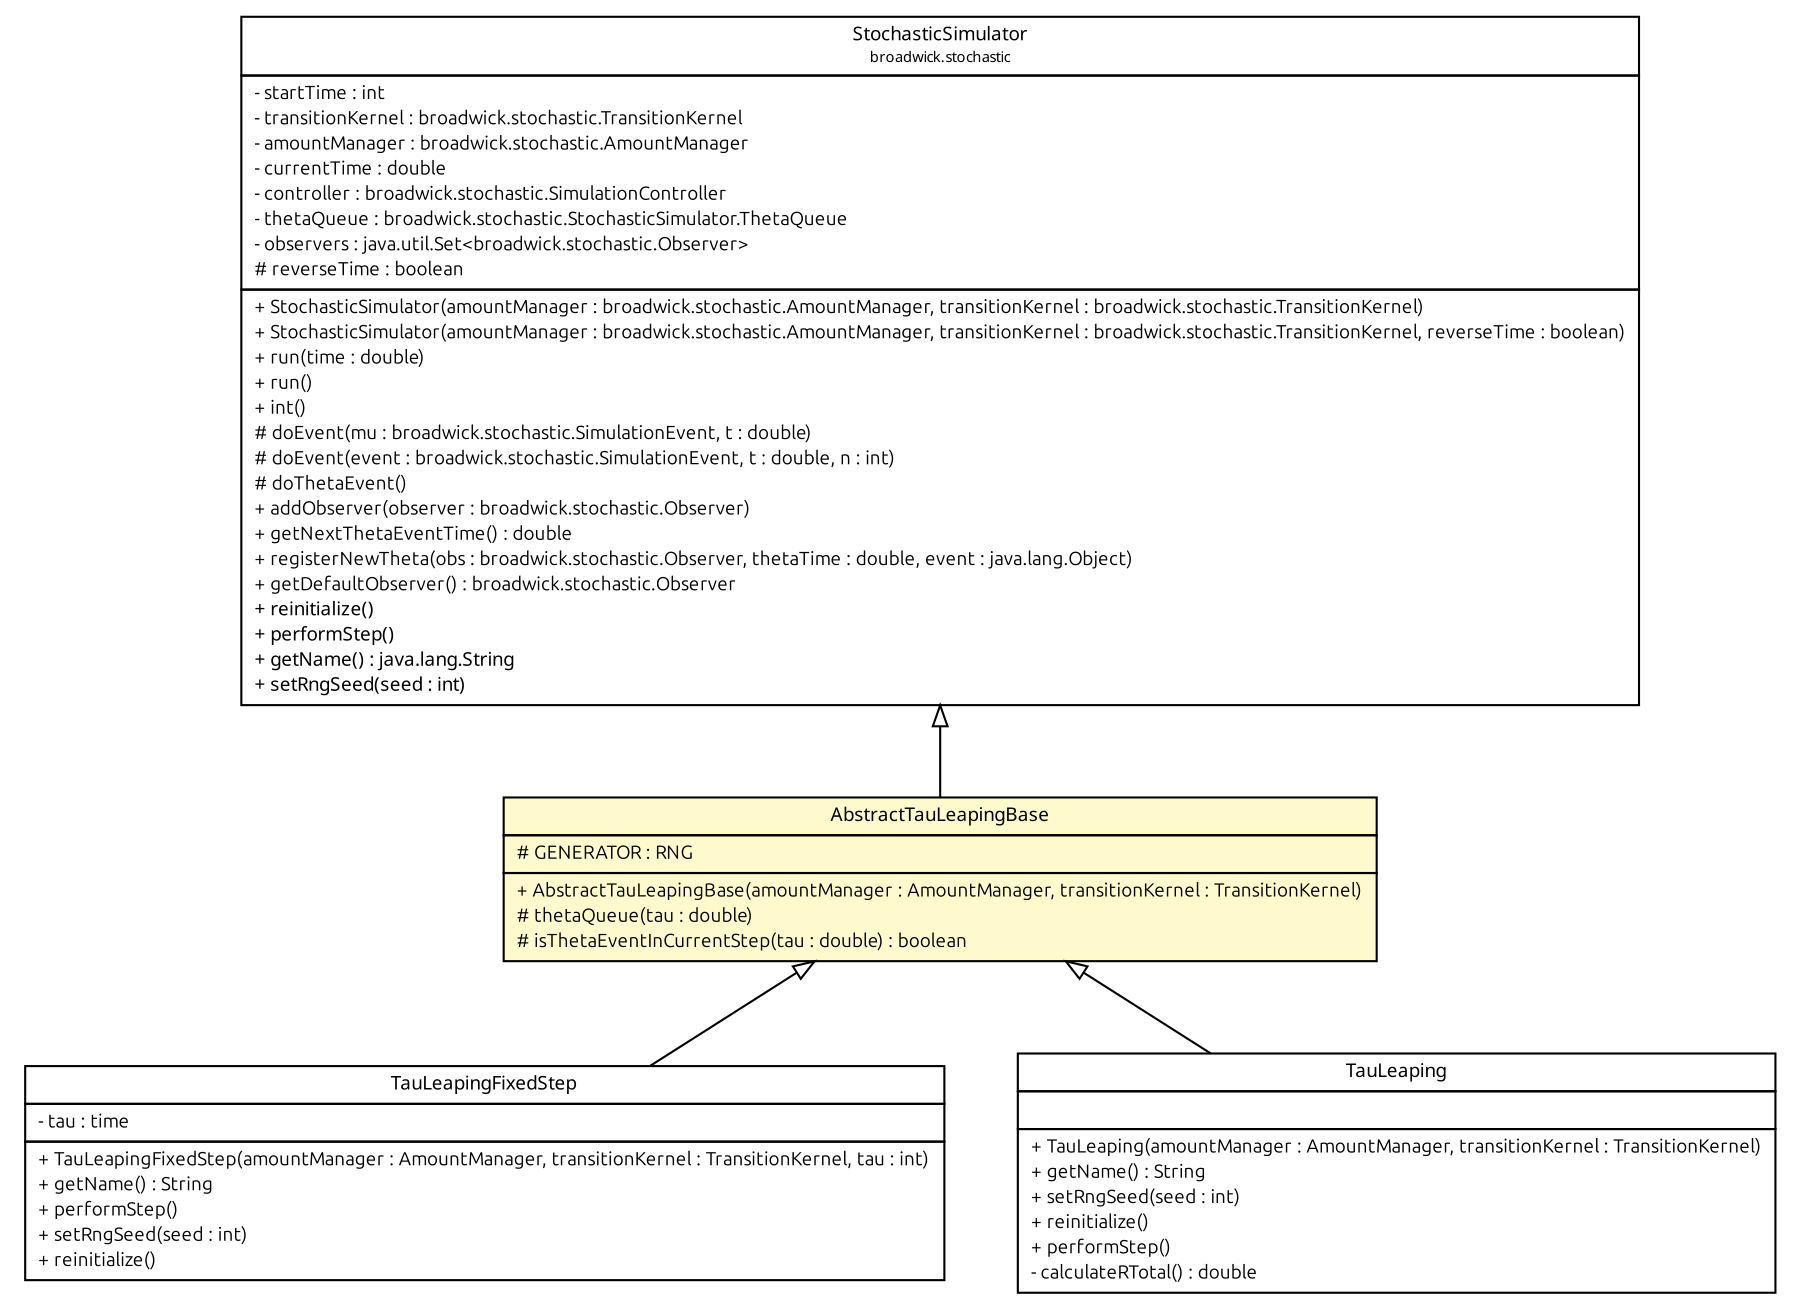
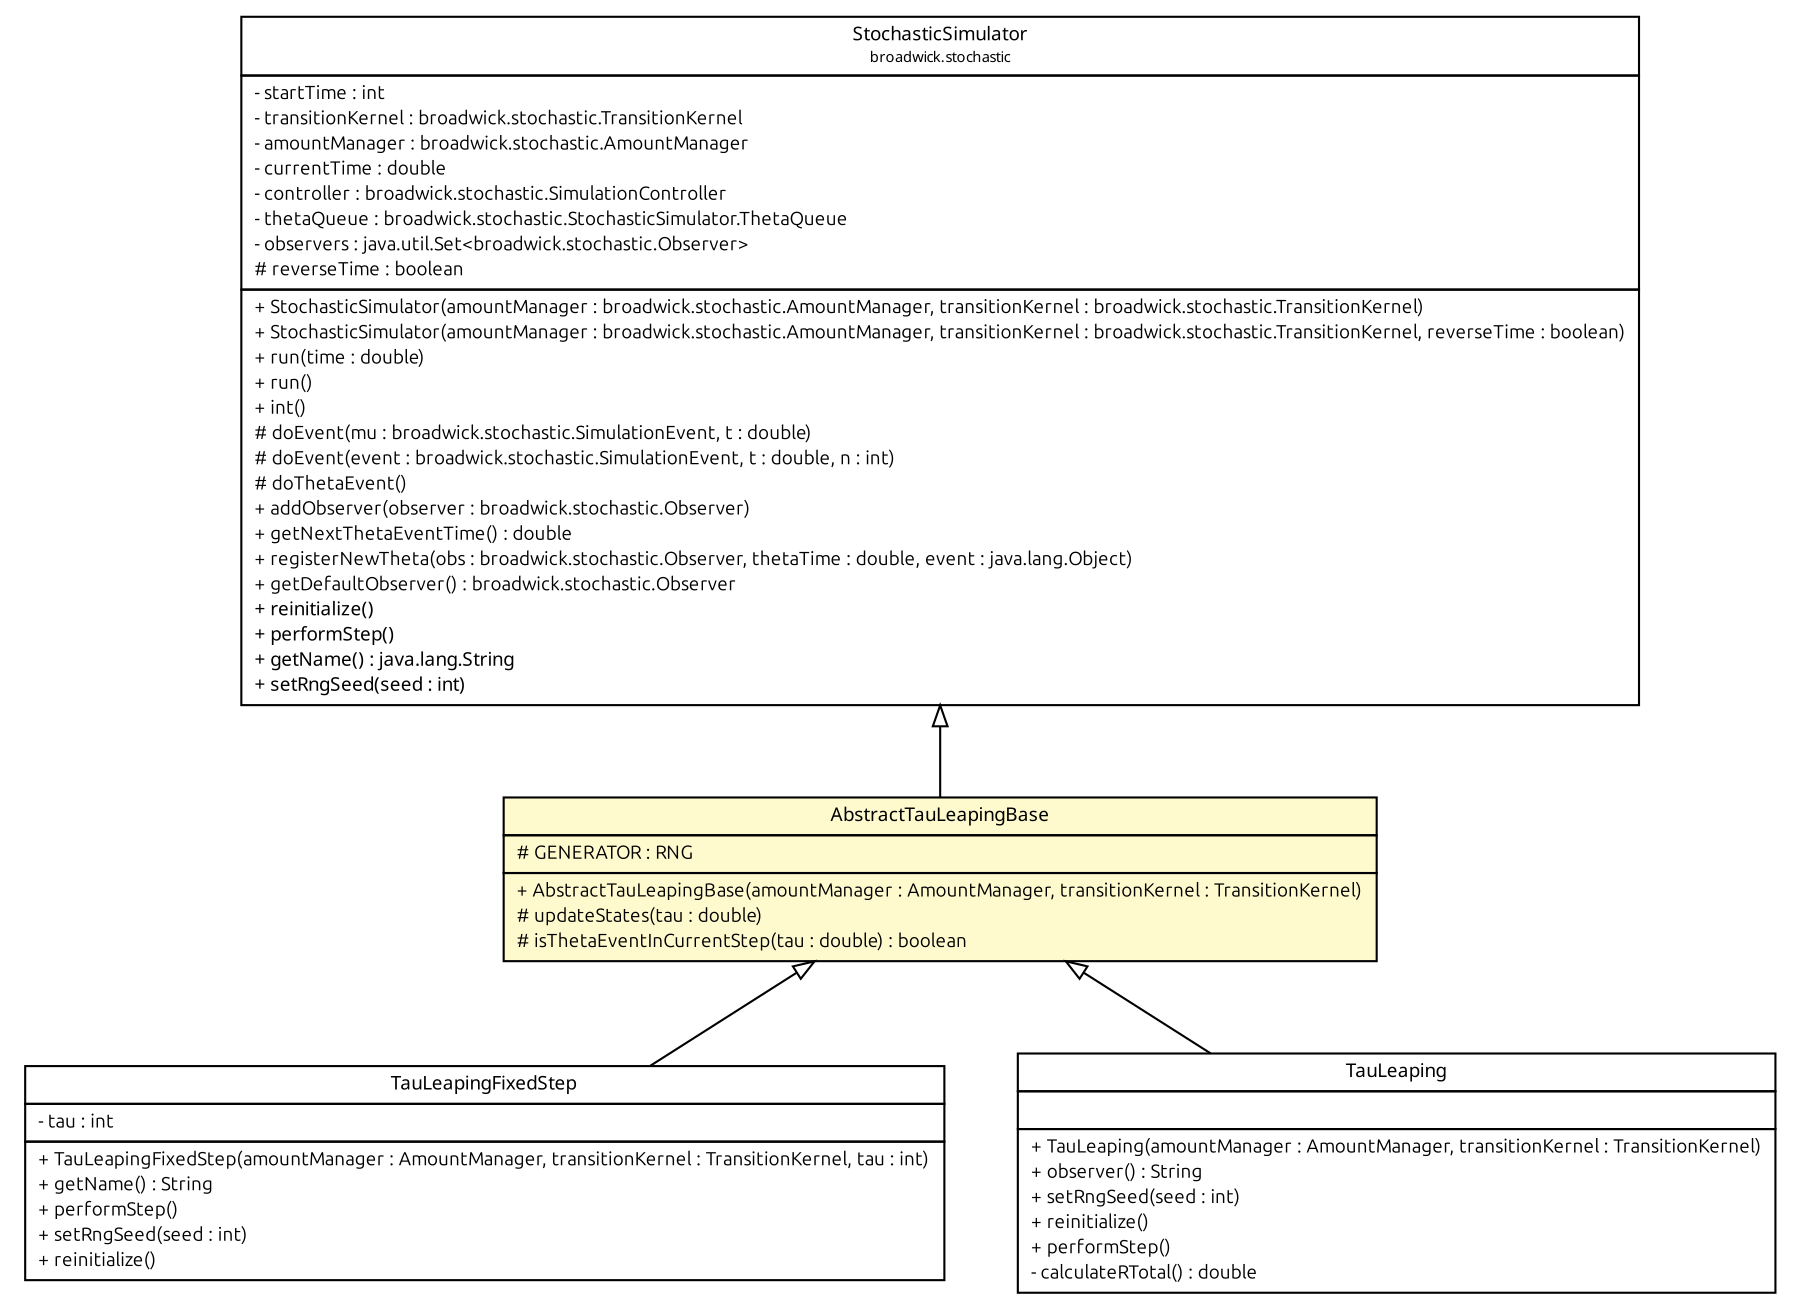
  digraph {
    fontname=Ubuntu
    nodesep=0.25
    ranksep=0.5
    node [fontcolor=black fontname=Ubuntu fontsize=9.0 shape=plaintext]
    edge [arrowtail=empty dir=back fontname=Ubuntu fontsize=10 headport=p labelfontname="Trebuchet MS" labelfontsize=10 tailport=p]
-   n1 [label=<<table title="broadwick.stochastic.algorithms.TauLeapingFixedStep" border="0" cellborder="1" cellspacing="0" cellpadding="2" port="p" href="./TauLeapingFixedStep.html"> 		<tr><td><table border="0" cellspacing="0" cellpadding="1"> <tr><td align="center" balign="center"><font face="Trebuchet MS"> TauLeapingFixedStep </font></td></tr> 		</table></td></tr> 		<tr><td><table border="0" cellspacing="0" cellpadding="1"> <tr><td align="left" balign="left"> - tau : time </td></tr> 		</table></td></tr> 		<tr><td><table border="0" cellspacing="0" cellpadding="1"> <tr><td align="left" balign="left"> + TauLeapingFixedStep(amountManager : AmountManager, transitionKernel : TransitionKernel, tau : int) </td></tr> <tr><td align="left" balign="left"> + getName() : String </td></tr> <tr><td align="left" balign="left"> + performStep() </td></tr> <tr><td align="left" balign="left"> + setRngSeed(seed : int) </td></tr> <tr><td align="left" balign="left"> + reinitialize() </td></tr> 		</table></td></tr> 		</table>>]
-   n2 [label=<<table title="broadwick.stochastic.algorithms.TauLeaping" border="0" cellborder="1" cellspacing="0" cellpadding="2" port="p" href="./TauLeaping.html"> 		<tr><td><table border="0" cellspacing="0" cellpadding="1"> <tr><td align="center" balign="center"><font face="Trebuchet MS"> TauLeaping </font></td></tr> 		</table></td></tr> 		<tr><td><table border="0" cellspacing="0" cellpadding="1"> <tr><td align="left" balign="left">  </td></tr> 		</table></td></tr> 		<tr><td><table border="0" cellspacing="0" cellpadding="1"> <tr><td align="left" balign="left"> + TauLeaping(amountManager : AmountManager, transitionKernel : TransitionKernel) </td></tr> <tr><td align="left" balign="left"> + getName() : String </td></tr> <tr><td align="left" balign="left"> + setRngSeed(seed : int) </td></tr> <tr><td align="left" balign="left"> + reinitialize() </td></tr> <tr><td align="left" balign="left"> + performStep() </td></tr> <tr><td align="left" balign="left"> - calculateRTotal() : double </td></tr> 		</table></td></tr> 		</table>>]
-   n3 [label=<<table title="broadwick.stochastic.algorithms.AbstractTauLeapingBase" border="0" cellborder="1" cellspacing="0" cellpadding="2" port="p" bgcolor="lemonChiffon" href="./AbstractTauLeapingBase.html"> 		<tr><td><table border="0" cellspacing="0" cellpadding="1"> <tr><td align="center" balign="center"><font face="Trebuchet MS"> AbstractTauLeapingBase </font></td></tr> 		</table></td></tr> 		<tr><td><table border="0" cellspacing="0" cellpadding="1"> <tr><td align="left" balign="left"> # GENERATOR : RNG </td></tr> 		</table></td></tr> 		<tr><td><table border="0" cellspacing="0" cellpadding="1"> <tr><td align="left" balign="left"> + AbstractTauLeapingBase(amountManager : AmountManager, transitionKernel : TransitionKernel) </td></tr> <tr><td align="left" balign="left"> # thetaQueue(tau : double) </td></tr> <tr><td align="left" balign="left"> # isThetaEventInCurrentStep(tau : double) : boolean </td></tr> 		</table></td></tr> 		</table>>]
+   n1 [label=<<table title="broadwick.stochastic.algorithms.TauLeapingFixedStep" border="0" cellborder="1" cellspacing="0" cellpadding="2" port="p" href="./TauLeapingFixedStep.html"> 		<tr><td><table border="0" cellspacing="0" cellpadding="1"> <tr><td align="center" balign="center"><font face="Trebuchet MS"> TauLeapingFixedStep </font></td></tr> 		</table></td></tr> 		<tr><td><table border="0" cellspacing="0" cellpadding="1"> <tr><td align="left" balign="left"> - tau : int </td></tr> 		</table></td></tr> 		<tr><td><table border="0" cellspacing="0" cellpadding="1"> <tr><td align="left" balign="left"> + TauLeapingFixedStep(amountManager : AmountManager, transitionKernel : TransitionKernel, tau : int) </td></tr> <tr><td align="left" balign="left"> + getName() : String </td></tr> <tr><td align="left" balign="left"> + performStep() </td></tr> <tr><td align="left" balign="left"> + setRngSeed(seed : int) </td></tr> <tr><td align="left" balign="left"> + reinitialize() </td></tr> 		</table></td></tr> 		</table>>]
+   n2 [label=<<table title="broadwick.stochastic.algorithms.TauLeaping" border="0" cellborder="1" cellspacing="0" cellpadding="2" port="p" href="./TauLeaping.html"> 		<tr><td><table border="0" cellspacing="0" cellpadding="1"> <tr><td align="center" balign="center"><font face="Trebuchet MS"> TauLeaping </font></td></tr> 		</table></td></tr> 		<tr><td><table border="0" cellspacing="0" cellpadding="1"> <tr><td align="left" balign="left">  </td></tr> 		</table></td></tr> 		<tr><td><table border="0" cellspacing="0" cellpadding="1"> <tr><td align="left" balign="left"> + TauLeaping(amountManager : AmountManager, transitionKernel : TransitionKernel) </td></tr> <tr><td align="left" balign="left"> + observer() : String </td></tr> <tr><td align="left" balign="left"> + setRngSeed(seed : int) </td></tr> <tr><td align="left" balign="left"> + reinitialize() </td></tr> <tr><td align="left" balign="left"> + performStep() </td></tr> <tr><td align="left" balign="left"> - calculateRTotal() : double </td></tr> 		</table></td></tr> 		</table>>]
+   n3 [label=<<table title="broadwick.stochastic.algorithms.AbstractTauLeapingBase" border="0" cellborder="1" cellspacing="0" cellpadding="2" port="p" bgcolor="lemonChiffon" href="./AbstractTauLeapingBase.html"> 		<tr><td><table border="0" cellspacing="0" cellpadding="1"> <tr><td align="center" balign="center"><font face="Trebuchet MS"> AbstractTauLeapingBase </font></td></tr> 		</table></td></tr> 		<tr><td><table border="0" cellspacing="0" cellpadding="1"> <tr><td align="left" balign="left"> # GENERATOR : RNG </td></tr> 		</table></td></tr> 		<tr><td><table border="0" cellspacing="0" cellpadding="1"> <tr><td align="left" balign="left"> + AbstractTauLeapingBase(amountManager : AmountManager, transitionKernel : TransitionKernel) </td></tr> <tr><td align="left" balign="left"> # updateStates(tau : double) </td></tr> <tr><td align="left" balign="left"> # isThetaEventInCurrentStep(tau : double) : boolean </td></tr> 		</table></td></tr> 		</table>>]
    n4 [label=<<table title="broadwick.stochastic.StochasticSimulator" border="0" cellborder="1" cellspacing="0" cellpadding="2" port="p" href="../StochasticSimulator.html"> 		<tr><td><table border="0" cellspacing="0" cellpadding="1"> <tr><td align="center" balign="center"><font face="Trebuchet MS"> StochasticSimulator </font></td></tr> <tr><td align="center" balign="center"><font face="Trebuchet MS" point-size="7.0"> broadwick.stochastic </font></td></tr> 		</table></td></tr> 		<tr><td><table border="0" cellspacing="0" cellpadding="1"> <tr><td align="left" balign="left"> - startTime : int </td></tr> <tr><td align="left" balign="left"> - transitionKernel : broadwick.stochastic.TransitionKernel </td></tr> <tr><td align="left" balign="left"> - amountManager : broadwick.stochastic.AmountManager </td></tr> <tr><td align="left" balign="left"> - currentTime : double </td></tr> <tr><td align="left" balign="left"> - controller : broadwick.stochastic.SimulationController </td></tr> <tr><td align="left" balign="left"> - thetaQueue : broadwick.stochastic.StochasticSimulator.ThetaQueue </td></tr> <tr><td align="left" balign="left"> - observers : java.util.Set&lt;broadwick.stochastic.Observer&gt; </td></tr> <tr><td align="left" balign="left"> # reverseTime : boolean </td></tr> 		</table></td></tr> 		<tr><td><table border="0" cellspacing="0" cellpadding="1"> <tr><td align="left" balign="left"> + StochasticSimulator(amountManager : broadwick.stochastic.AmountManager, transitionKernel : broadwick.stochastic.TransitionKernel) </td></tr> <tr><td align="left" balign="left"> + StochasticSimulator(amountManager : broadwick.stochastic.AmountManager, transitionKernel : broadwick.stochastic.TransitionKernel, reverseTime : boolean) </td></tr> <tr><td align="left" balign="left"> + run(time : double) </td></tr> <tr><td align="left" balign="left"> + run() </td></tr> <tr><td align="left" balign="left"> + int() </td></tr> <tr><td align="left" balign="left"> # doEvent(mu : broadwick.stochastic.SimulationEvent, t : double) </td></tr> <tr><td align="left" balign="left"> # doEvent(event : broadwick.stochastic.SimulationEvent, t : double, n : int) </td></tr> <tr><td align="left" balign="left"> # doThetaEvent() </td></tr> <tr><td align="left" balign="left"> + addObserver(observer : broadwick.stochastic.Observer) </td></tr> <tr><td align="left" balign="left"> + getNextThetaEventTime() : double </td></tr> <tr><td align="left" balign="left"> + registerNewTheta(obs : broadwick.stochastic.Observer, thetaTime : double, event : java.lang.Object) </td></tr> <tr><td align="left" balign="left"> + getDefaultObserver() : broadwick.stochastic.Observer </td></tr> <tr><td align="left" balign="left"><font face="Trebuchet MS" point-size="9.0"> + reinitialize() </font></td></tr> <tr><td align="left" balign="left"><font face="Trebuchet MS" point-size="9.0"> + performStep() </font></td></tr> <tr><td align="left" balign="left"><font face="Trebuchet MS" point-size="9.0"> + getName() : java.lang.String </font></td></tr> <tr><td align="left" balign="left"><font face="Trebuchet MS" point-size="9.0"> + setRngSeed(seed : int) </font></td></tr> 		</table></td></tr> 		</table>>]
    n3 -> n1
    n3 -> n2
    n4 -> n3
  }
